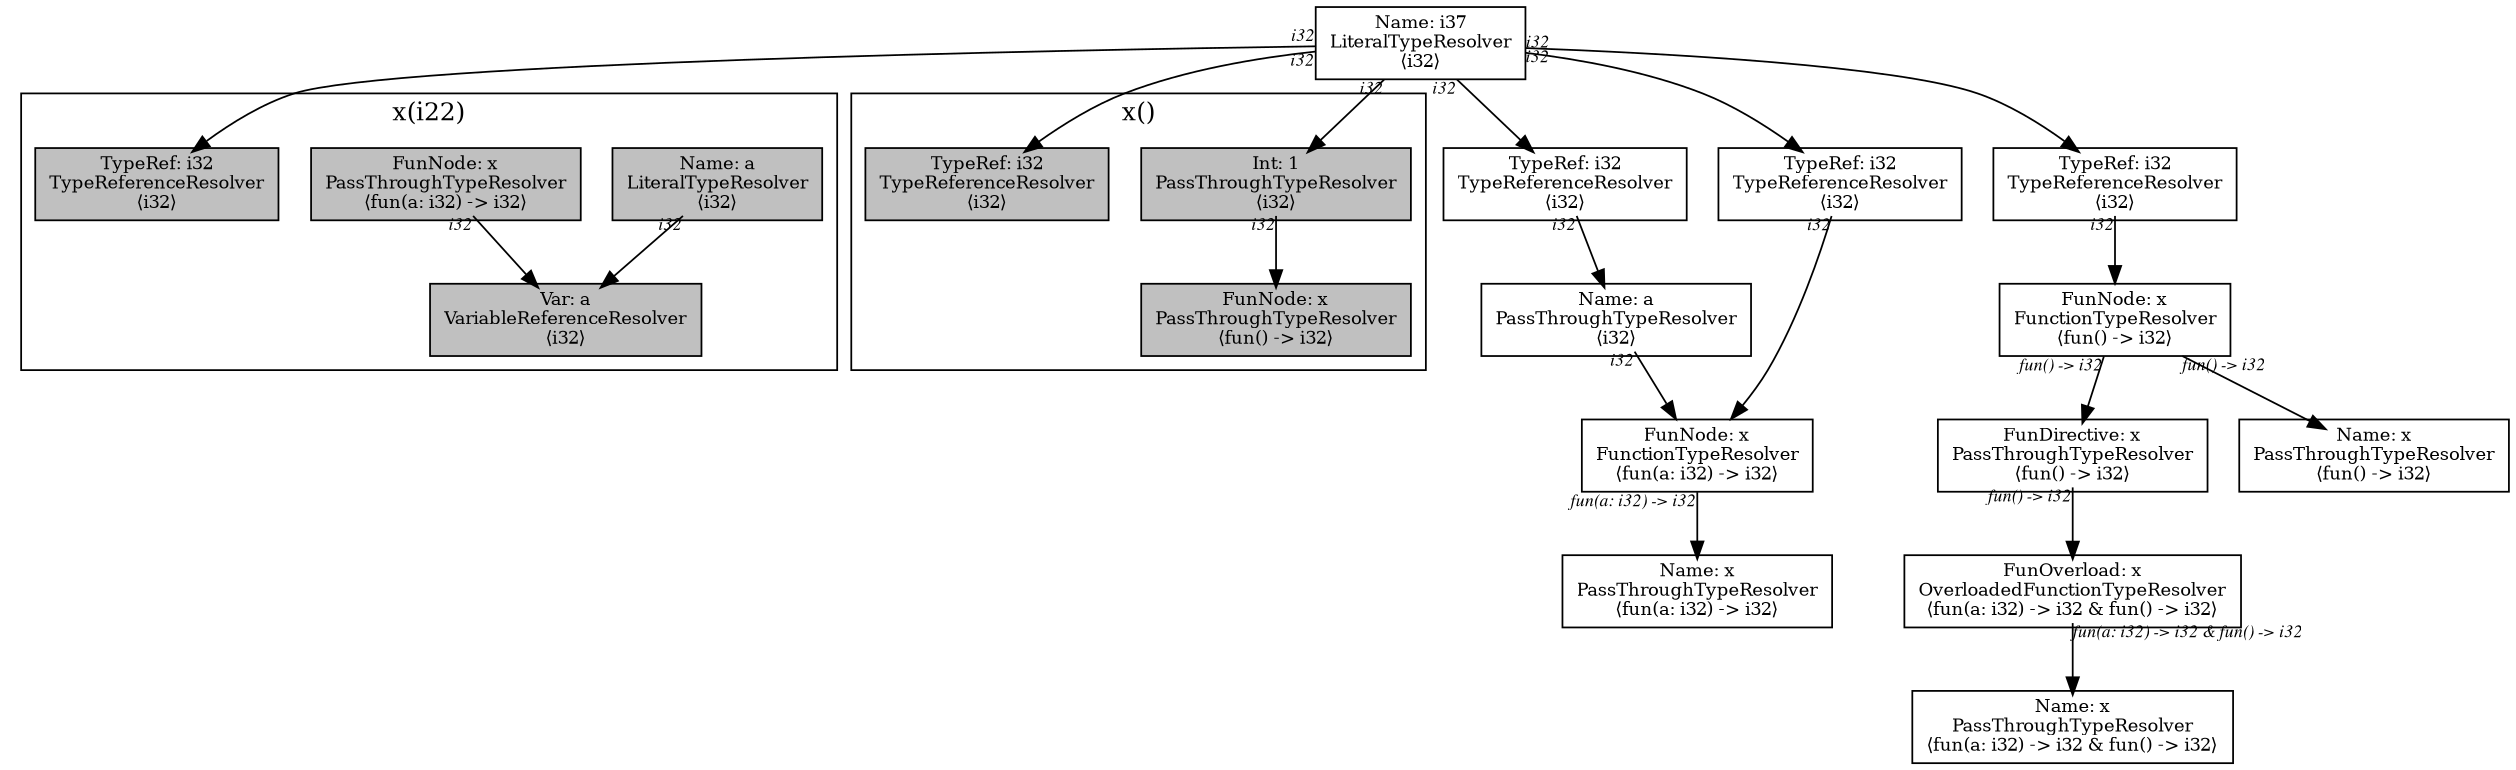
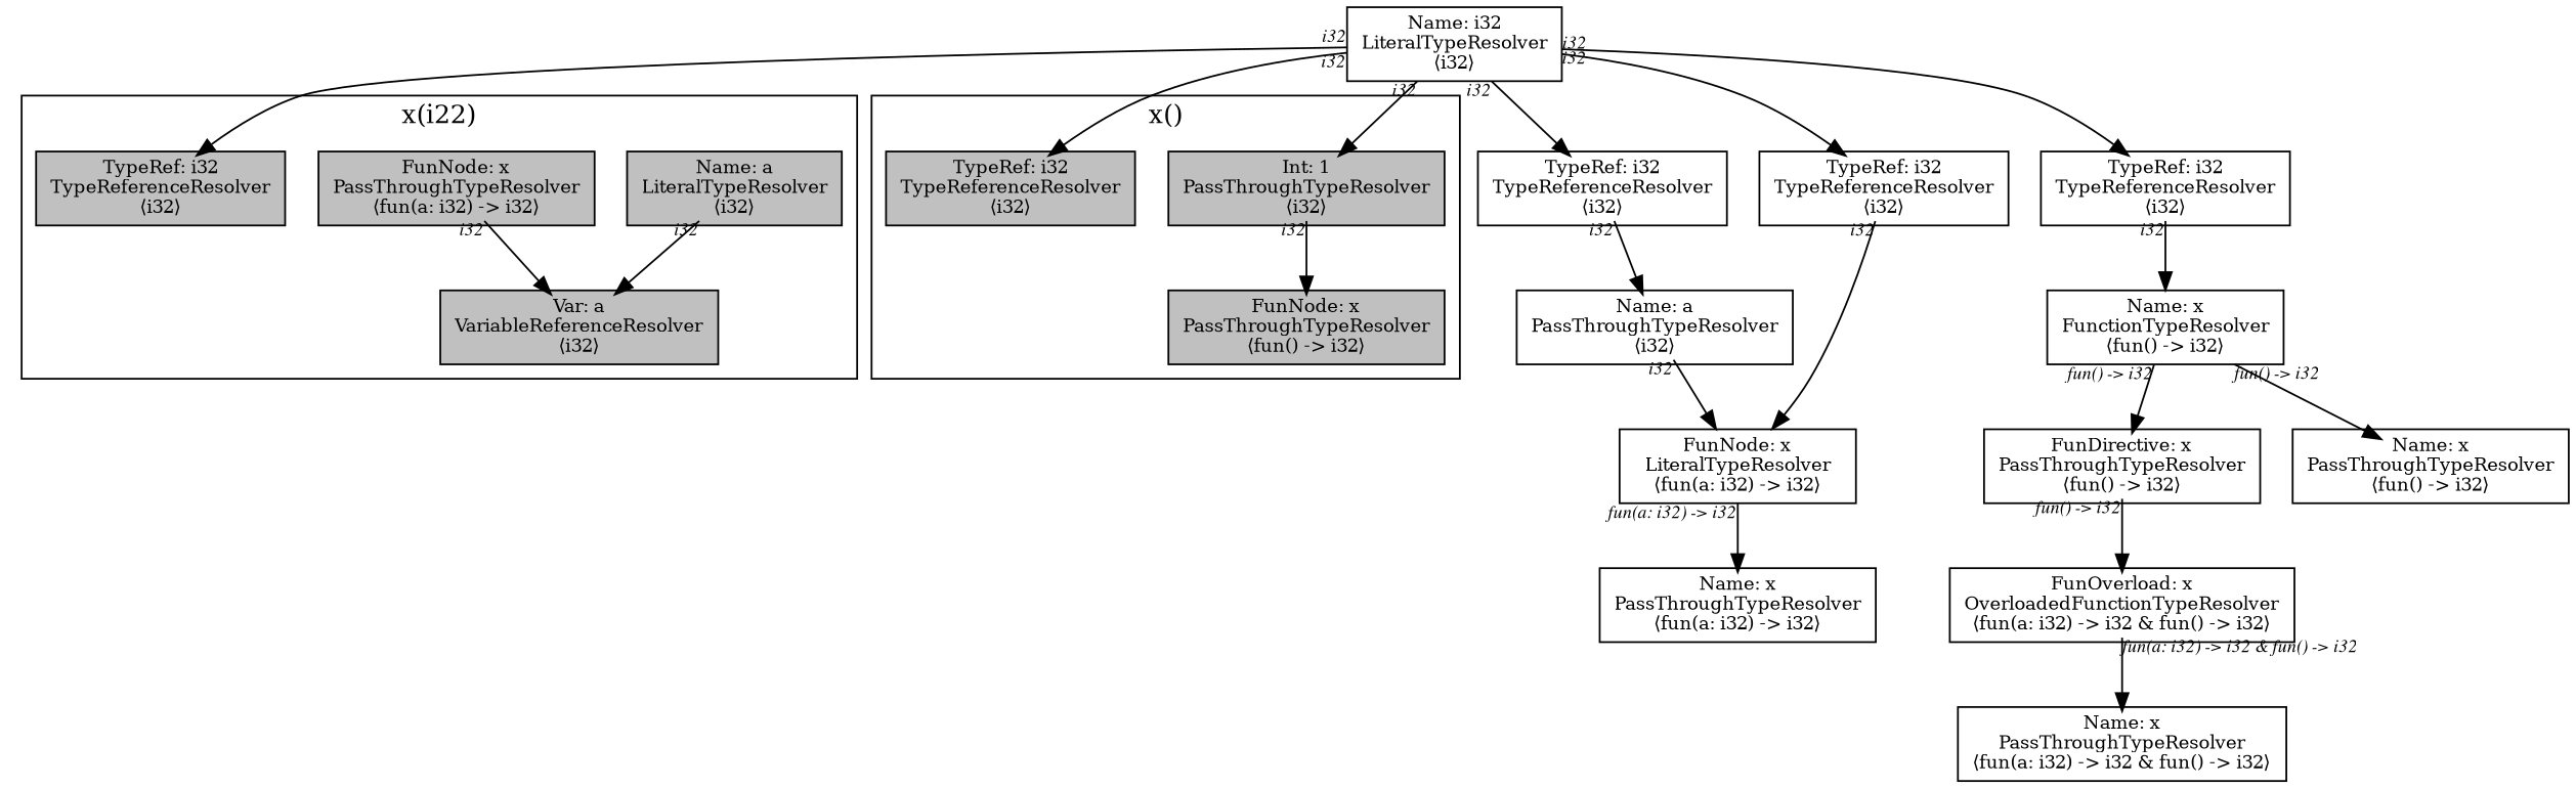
  digraph {
    node [fixedsize=shape fontsize=10 shape=box]
    edge [color=black fontname="times  italic" fontsize=10 labeldistance=1 taillabel=i32]
    n1 [fillcolor=grey label="Name: a\nLiteralTypeResolver\n⟨i32⟩" style=filled]
    n2 [fillcolor=grey label="Var: a\nVariableReferenceResolver\n⟨i32⟩" style=filled]
    n3 [fillcolor=grey label="FunNode: x\nPassThroughTypeResolver\n⟨fun(a: i32) -> i32⟩" style=filled]
    n4 [fillcolor=grey label="TypeRef: i32\nTypeReferenceResolver\n⟨i32⟩" style=filled]
    n5 [fillcolor=grey label="Int: 1\nPassThroughTypeResolver\n⟨i32⟩" style=filled]
    n6 [fillcolor=grey label="FunNode: x\nPassThroughTypeResolver\n⟨fun() -> i32⟩" style=filled]
    n7 [fillcolor=grey label="TypeRef: i32\nTypeReferenceResolver\n⟨i32⟩" style=filled]
-   n8 [label="Name: i37\nLiteralTypeResolver\n⟨i32⟩"]
+   n8 [label="Name: i32\nLiteralTypeResolver\n⟨i32⟩"]
    n9 [label="TypeRef: i32\nTypeReferenceResolver\n⟨i32⟩"]
    n10 [label="TypeRef: i32\nTypeReferenceResolver\n⟨i32⟩"]
    n11 [label="TypeRef: i32\nTypeReferenceResolver\n⟨i32⟩"]
    n12 [label="Name: a\nPassThroughTypeResolver\n⟨i32⟩"]
-   n13 [label="FunNode: x\nFunctionTypeResolver\n⟨fun(a: i32) -> i32⟩"]
-   n14 [label="FunNode: x\nFunctionTypeResolver\n⟨fun() -> i32⟩"]
+   n13 [label="FunNode: x\nLiteralTypeResolver\n⟨fun(a: i32) -> i32⟩"]
+   n14 [label="Name: x\nFunctionTypeResolver\n⟨fun() -> i32⟩"]
    n15 [label="FunOverload: x\nOverloadedFunctionTypeResolver\n⟨fun(a: i32) -> i32 & fun() -> i32⟩"]
    n16 [label="Name: x\nPassThroughTypeResolver\n⟨fun(a: i32) -> i32 & fun() -> i32⟩"]
    n17 [label="Name: x\nPassThroughTypeResolver\n⟨fun(a: i32) -> i32⟩"]
    n18 [label="FunDirective: x\nPassThroughTypeResolver\n⟨fun() -> i32⟩"]
    n19 [label="Name: x\nPassThroughTypeResolver\n⟨fun() -> i32⟩"]
    subgraph cluster_1 {
      label="x(i22)"
      n1
      n2
      n3
      n4
    }
    subgraph cluster_2 {
      label="x()"
      n5
      n6
      n7
    }
    n1 -> n2
    n3 -> n2
    n5 -> n6
    n8 -> n4
    n8 -> n5
    n8 -> n7
    n8 -> n9
    n8 -> n10
    n8 -> n11
    n9 -> n12
    n10 -> n13
    n11 -> n14
    n12 -> n13
    n13 -> n17 [taillabel="fun(a: i32) -> i32"]
    n14 -> n18 [taillabel="fun() -> i32"]
    n14 -> n19 [taillabel="fun() -> i32"]
    n15 -> n16 [taillabel="fun(a: i32) -> i32 & fun() -> i32"]
    n18 -> n15 [taillabel="fun() -> i32"]
  }
